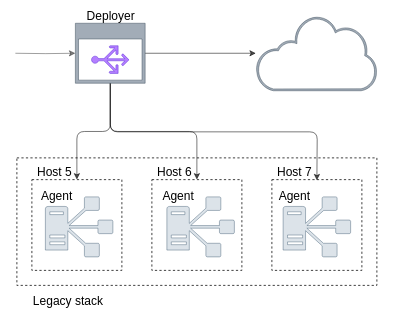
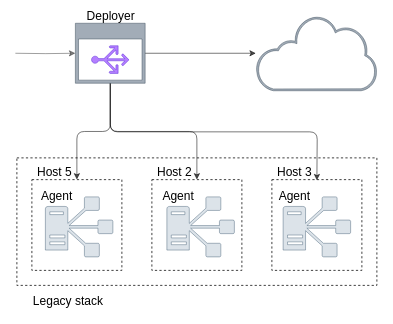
  <mxCell id="0" />
  <mxCell id="1" parent="0" />
  <mxCell id="2" value="" style="rounded=0;whiteSpace=wrap;html=1;dashed=1;labelBackgroundColor=#ffffff;fillColor=none;gradientColor=none;fontColor=#000000;" parent="1" vertex="1"><mxGeometry x="22" y="210" width="480" height="170" as="geometry" /></mxCell>
  <mxCell id="3" value="" style="rounded=0;whiteSpace=wrap;html=1;dashed=1;labelBackgroundColor=#ffffff;fillColor=none;gradientColor=none;fontColor=#000000;" vertex="1" parent="1"><mxGeometry x="362" y="239" width="120" height="121" as="geometry" /></mxCell>
  <mxCell id="4" value="" style="edgeStyle=orthogonalEdgeStyle;rounded=1;jumpSize=6;orthogonalLoop=1;jettySize=auto;html=1;startSize=6;endArrow=classic;endFill=1;endSize=6;strokeWidth=1;fontSize=16;fontColor=#000000;opacity=70;entryX=0.5;entryY=0;entryDx=0;entryDy=0;" edge="1" parent="1" source="8" target="20"><mxGeometry relative="1" as="geometry"><mxPoint x="77" y="239" as="targetPoint" /></mxGeometry></mxCell>
  <mxCell id="5" value="" style="edgeStyle=orthogonalEdgeStyle;rounded=1;jumpSize=6;orthogonalLoop=1;jettySize=auto;html=1;startSize=6;endArrow=classic;endFill=1;endSize=6;strokeWidth=1;fontSize=16;fontColor=#000000;opacity=70;" edge="1" parent="1" source="8" target="11"><mxGeometry relative="1" as="geometry"><mxPoint x="245.02" y="70.5" as="targetPoint" /></mxGeometry></mxCell>
  <mxCell id="6" style="edgeStyle=orthogonalEdgeStyle;rounded=1;jumpSize=6;orthogonalLoop=1;jettySize=auto;html=1;exitX=0.5;exitY=1;exitDx=0;exitDy=0;exitPerimeter=0;entryX=0.5;entryY=0;entryDx=0;entryDy=0;startSize=6;endArrow=classic;endFill=1;endSize=6;strokeWidth=1;fontSize=16;fontColor=#000000;opacity=70;" edge="1" parent="1" source="8" target="16"><mxGeometry relative="1" as="geometry"><mxPoint x="212" y="244.04" as="targetPoint" /></mxGeometry></mxCell>
  <mxCell id="7" style="edgeStyle=orthogonalEdgeStyle;rounded=1;jumpSize=6;orthogonalLoop=1;jettySize=auto;html=1;exitX=0.5;exitY=1;exitDx=0;exitDy=0;exitPerimeter=0;startSize=6;endArrow=classic;endFill=1;endSize=6;strokeWidth=1;fontSize=16;fontColor=#000000;opacity=70;" edge="1" parent="1" source="8"><mxGeometry relative="1" as="geometry"><mxPoint x="422" y="240" as="targetPoint" /></mxGeometry></mxCell>
  <mxCell id="8" value="Deployer" style="aspect=fixed;pointerEvents=1;shadow=0;dashed=0;labelPosition=center;verticalLabelPosition=top;verticalAlign=bottom;align=center;shape=mxgraph.mscae.enterprise.application_blank;labelBackgroundColor=none;fontSize=16;opacity=60;fillColor=#647687;strokeColor=#314354;fontColor=#000000;html=1;spacingBottom=-1;horizontal=1;" vertex="1" parent="1"><mxGeometry x="100.02" y="30.5" width="93.02" height="80" as="geometry" /></mxCell>
  <mxCell id="9" value="" style="aspect=fixed;pointerEvents=1;shadow=0;dashed=0;html=1;labelPosition=center;verticalLabelPosition=bottom;verticalAlign=top;align=center;shape=mxgraph.azure.load_balancer_generic;labelBackgroundColor=none;fontSize=16;opacity=50;direction=north;fillColor=#6a00ff;strokeColor=#3700CC;fontColor=#000000;" vertex="1" parent="1"><mxGeometry x="121.53" y="60.5" width="50" height="37" as="geometry" /></mxCell>
  <mxCell id="10" value="" style="edgeStyle=orthogonalEdgeStyle;rounded=0;orthogonalLoop=1;jettySize=auto;html=1;endArrow=classic;endFill=1;fontSize=16;fontColor=#000000;opacity=50;" edge="1" parent="1" target="8"><mxGeometry relative="1" as="geometry"><mxPoint x="20.02" y="70.5" as="sourcePoint" /></mxGeometry></mxCell>
  <mxCell id="11" value="" style="aspect=fixed;pointerEvents=1;shadow=0;dashed=0;html=1;labelPosition=center;verticalLabelPosition=bottom;verticalAlign=top;align=center;shape=mxgraph.mscae.enterprise.internet_hollow;labelBackgroundColor=none;fontSize=16;opacity=60;fillColor=#647687;strokeColor=#314354;fontColor=#000000;" vertex="1" parent="1"><mxGeometry x="340.71" y="20.5" width="161.29" height="100" as="geometry" /></mxCell>
  <mxCell id="12" value="" style="pointerEvents=1;shadow=0;dashed=0;html=1;labelPosition=center;verticalLabelPosition=bottom;verticalAlign=top;align=center;shape=mxgraph.mscae.oms.dependency_monitor;labelBackgroundColor=none;fontSize=16;opacity=50;fillColor=#bac8d3;strokeColor=#23445d;fontColor=#000000;" vertex="1" parent="1"><mxGeometry x="377" y="262" width="90" height="80" as="geometry" /></mxCell>
  <mxCell id="13" value="Legacy stack" style="text;html=1;align=center;verticalAlign=middle;resizable=0;points=[];autosize=1;fontSize=16;fontColor=#000000;" vertex="1" parent="1"><mxGeometry x="35.02" y="390" width="110" height="20" as="geometry" /></mxCell>
- <mxCell id="14" value="Host 7" style="text;html=1;align=center;verticalAlign=middle;resizable=0;points=[];autosize=1;fontSize=16;fontColor=#000000;" vertex="1" parent="1"><mxGeometry x="362" y="219" width="60" height="20" as="geometry" /></mxCell>
+ <mxCell id="14" value="Host 3" style="text;html=1;align=center;verticalAlign=middle;resizable=0;points=[];autosize=1;fontSize=16;fontColor=#000000;" vertex="1" parent="1"><mxGeometry x="362" y="219" width="60" height="20" as="geometry" /></mxCell>
  <mxCell id="15" value="Agent" style="text;html=1;align=center;verticalAlign=middle;resizable=0;points=[];autosize=1;fontSize=16;fontColor=#000000;" vertex="1" parent="1"><mxGeometry x="362" y="250" width="60" height="20" as="geometry" /></mxCell>
  <mxCell id="16" value="" style="rounded=0;whiteSpace=wrap;html=1;dashed=1;labelBackgroundColor=#ffffff;fillColor=none;gradientColor=none;fontColor=#000000;" vertex="1" parent="1"><mxGeometry x="202" y="239" width="120" height="121" as="geometry" /></mxCell>
  <mxCell id="17" value="" style="pointerEvents=1;shadow=0;dashed=0;html=1;strokeColor=#23445d;labelPosition=center;verticalLabelPosition=bottom;verticalAlign=top;align=center;fillColor=#bac8d3;shape=mxgraph.mscae.oms.dependency_monitor;labelBackgroundColor=none;fontSize=16;opacity=50;fontColor=#000000;" vertex="1" parent="1"><mxGeometry x="222" y="262" width="90" height="80" as="geometry" /></mxCell>
- <mxCell id="18" value="Host 6" style="text;html=1;align=center;verticalAlign=middle;resizable=0;points=[];autosize=1;fontSize=16;fontColor=#000000;" vertex="1" parent="1"><mxGeometry x="202" y="219" width="60" height="20" as="geometry" /></mxCell>
+ <mxCell id="18" value="Host 2" style="text;html=1;align=center;verticalAlign=middle;resizable=0;points=[];autosize=1;fontSize=16;fontColor=#000000;" vertex="1" parent="1"><mxGeometry x="202" y="219" width="60" height="20" as="geometry" /></mxCell>
  <mxCell id="19" value="Agent" style="text;html=1;align=center;verticalAlign=middle;resizable=0;points=[];autosize=1;fontSize=16;fontColor=#000000;" vertex="1" parent="1"><mxGeometry x="207" y="250" width="60" height="20" as="geometry" /></mxCell>
  <mxCell id="20" value="" style="rounded=0;whiteSpace=wrap;html=1;dashed=1;labelBackgroundColor=#ffffff;fillColor=none;gradientColor=none;fontColor=#000000;" vertex="1" parent="1"><mxGeometry x="42" y="239" width="120" height="121" as="geometry" /></mxCell>
  <mxCell id="21" value="" style="pointerEvents=1;shadow=0;dashed=0;html=1;strokeColor=#23445d;labelPosition=center;verticalLabelPosition=bottom;verticalAlign=top;align=center;fillColor=#bac8d3;shape=mxgraph.mscae.oms.dependency_monitor;labelBackgroundColor=none;fontSize=16;opacity=50;fontColor=#000000;" vertex="1" parent="1"><mxGeometry x="60.02" y="262" width="90" height="80" as="geometry" /></mxCell>
  <mxCell id="22" value="Host 5" style="text;html=1;align=center;verticalAlign=middle;resizable=0;points=[];autosize=1;fontSize=16;fontColor=#000000;" vertex="1" parent="1"><mxGeometry x="42" y="219" width="60" height="20" as="geometry" /></mxCell>
  <mxCell id="23" value="Agent" style="text;html=1;align=center;verticalAlign=middle;resizable=0;points=[];autosize=1;fontSize=16;fontColor=#000000;" vertex="1" parent="1"><mxGeometry x="45.02" y="250" width="60" height="20" as="geometry" /></mxCell>
